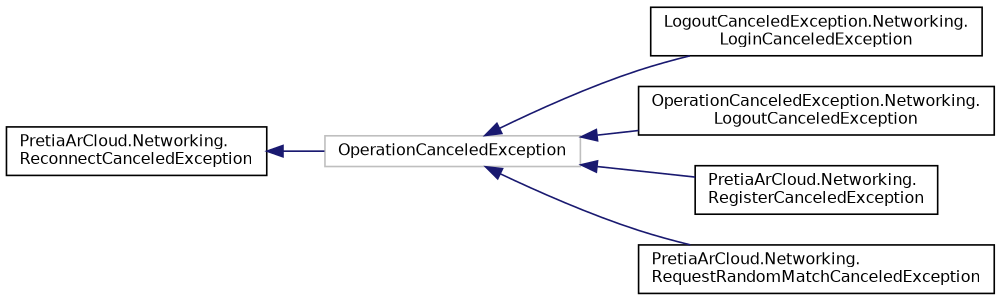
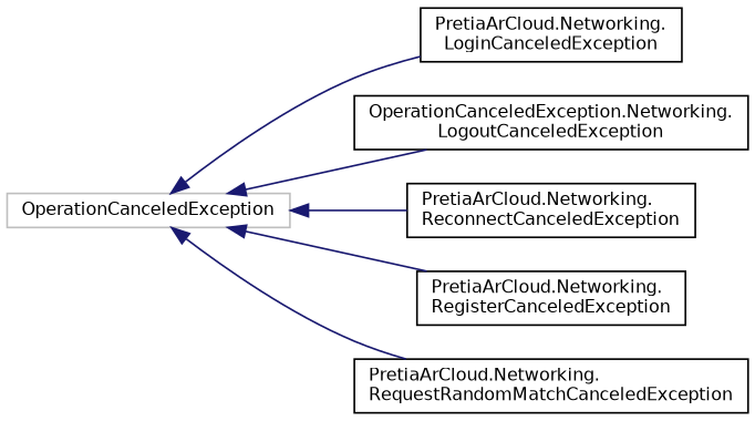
  digraph {
    rankdir=LR
    node [color=black fillcolor=white fontname=Helvetica fontsize=10 shape=record style=filled]
    edge [color=midnightblue dir=back fontname=Helvetica fontsize=10 labelfontname=Helvetica labelfontsize=10 style=solid]
    n1 [color=grey75 height=0.2 label=OperationCanceledException width=0.4]
-   n2 [height=0.2 label="LogoutCanceledException.Networking.\lLoginCanceledException" width=0.4]
+   n2 [height=0.2 label="PretiaArCloud.Networking.\lLoginCanceledException" width=0.4]
    n3 [height=0.2 label="OperationCanceledException.Networking.\lLogoutCanceledException" width=0.4]
    n4 [height=0.2 label="PretiaArCloud.Networking.\lReconnectCanceledException" width=0.4]
    n5 [height=0.2 label="PretiaArCloud.Networking.\lRegisterCanceledException" width=0.4]
    n6 [height=0.2 label="PretiaArCloud.Networking.\lRequestRandomMatchCanceledException" width=0.4]
    n1 -> n2
    n1 -> n3
-   n4 -> n1
+   n1 -> n4
    n1 -> n5
    n1 -> n6
  }
